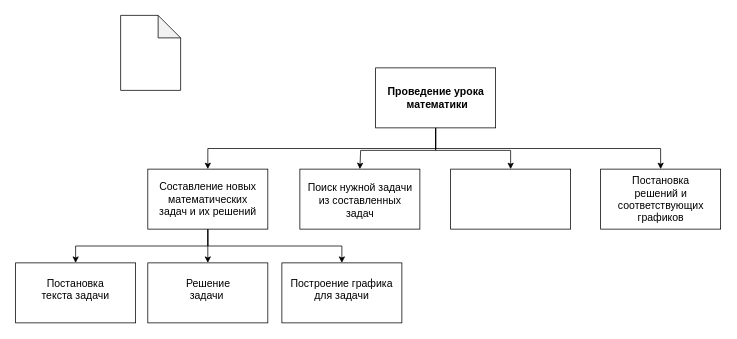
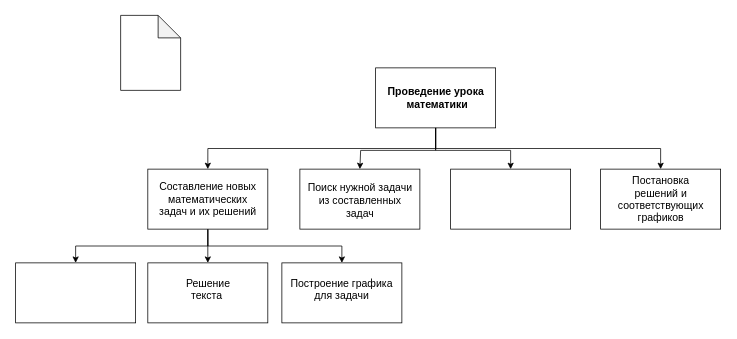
  <mxCell id="0" />
  <mxCell id="1" parent="0" />
  <mxCell id="2" value="" style="rounded=0;whiteSpace=wrap;html=1;shadow=0;" vertex="1" parent="1"><mxGeometry x="800" y="225" width="160" height="80" as="geometry" /></mxCell>
  <mxCell id="3" style="edgeStyle=orthogonalEdgeStyle;rounded=0;orthogonalLoop=1;jettySize=auto;html=1;exitX=0.5;exitY=1;exitDx=0;exitDy=0;entryX=0.5;entryY=0;entryDx=0;entryDy=0;" edge="1" parent="1" source="5" target="11"><mxGeometry relative="1" as="geometry" /></mxCell>
  <mxCell id="4" style="edgeStyle=orthogonalEdgeStyle;rounded=0;orthogonalLoop=1;jettySize=auto;html=1;exitX=0.5;exitY=1;exitDx=0;exitDy=0;entryX=0.5;entryY=0;entryDx=0;entryDy=0;" edge="1" parent="1" source="5" target="2"><mxGeometry relative="1" as="geometry" /></mxCell>
  <mxCell id="5" value="" style="rounded=0;whiteSpace=wrap;html=1;" vertex="1" parent="1"><mxGeometry x="500" y="90" width="160" height="80" as="geometry" /></mxCell>
  <mxCell id="6" value="" style="rounded=0;whiteSpace=wrap;html=1;" vertex="1" parent="1"><mxGeometry x="600" y="225" width="160" height="80" as="geometry" /></mxCell>
  <mxCell id="7" value="" style="rounded=0;whiteSpace=wrap;html=1;" vertex="1" parent="1"><mxGeometry x="399" y="225" width="160" height="80" as="geometry" /></mxCell>
  <mxCell id="8" style="edgeStyle=orthogonalEdgeStyle;rounded=0;orthogonalLoop=1;jettySize=auto;html=1;exitX=0.5;exitY=1;exitDx=0;exitDy=0;" edge="1" parent="1" source="11" target="14"><mxGeometry relative="1" as="geometry" /></mxCell>
  <mxCell id="9" style="edgeStyle=orthogonalEdgeStyle;rounded=0;orthogonalLoop=1;jettySize=auto;html=1;exitX=0.5;exitY=1;exitDx=0;exitDy=0;entryX=0.5;entryY=0;entryDx=0;entryDy=0;" edge="1" parent="1" source="11" target="12"><mxGeometry relative="1" as="geometry" /></mxCell>
  <mxCell id="10" style="edgeStyle=orthogonalEdgeStyle;rounded=0;orthogonalLoop=1;jettySize=auto;html=1;exitX=0.5;exitY=1;exitDx=0;exitDy=0;entryX=0.5;entryY=0;entryDx=0;entryDy=0;" edge="1" parent="1" source="11" target="13"><mxGeometry relative="1" as="geometry" /></mxCell>
  <mxCell id="11" value="" style="rounded=0;whiteSpace=wrap;html=1;" vertex="1" parent="1"><mxGeometry x="196.25" y="225" width="160" height="80" as="geometry" /></mxCell>
  <mxCell id="12" value="" style="rounded=0;whiteSpace=wrap;html=1;" vertex="1" parent="1"><mxGeometry x="375" y="350" width="160" height="80" as="geometry" /></mxCell>
  <mxCell id="13" value="" style="rounded=0;whiteSpace=wrap;html=1;" vertex="1" parent="1"><mxGeometry x="196.25" y="350" width="160" height="80" as="geometry" /></mxCell>
  <mxCell id="14" value="" style="rounded=0;whiteSpace=wrap;html=1;" vertex="1" parent="1"><mxGeometry x="20" y="350" width="160" height="80" as="geometry" /></mxCell>
  <mxCell id="15" value="&lt;font style=&quot;font-size: 14px;&quot;&gt;Проведение урока&lt;br&gt;&amp;nbsp;математики&lt;/font&gt;" style="text;html=1;align=center;verticalAlign=middle;resizable=0;points=[];autosize=1;strokeColor=none;fillColor=none;fontStyle=1" vertex="1" parent="1"><mxGeometry x="505" y="105" width="150" height="50" as="geometry" /></mxCell>
  <mxCell id="16" value="&lt;font style=&quot;font-size: 14px;&quot;&gt;Составление новых математических задач и их решений&lt;/font&gt;" style="text;html=1;align=center;verticalAlign=middle;whiteSpace=wrap;rounded=0;" vertex="1" parent="1"><mxGeometry x="208.75" y="250" width="135" height="30" as="geometry" /></mxCell>
- <mxCell id="17" value="&lt;font style=&quot;font-size: 14px;&quot;&gt;Постановка текста задачи&lt;/font&gt;" style="text;html=1;align=center;verticalAlign=middle;whiteSpace=wrap;rounded=0;" vertex="1" parent="1"><mxGeometry x="50" y="370" width="100" height="30" as="geometry" /></mxCell>
- <mxCell id="18" value="&lt;font style=&quot;font-size: 14px;&quot;&gt;Решение задачи&amp;nbsp;&lt;/font&gt;" style="text;html=1;align=center;verticalAlign=middle;whiteSpace=wrap;rounded=0;" vertex="1" parent="1"><mxGeometry x="232.5" y="370" width="87.5" height="30" as="geometry" /></mxCell>
+ <mxCell id="18" value="&lt;font style=&quot;font-size: 14px;&quot;&gt;Решение текста&amp;nbsp;&lt;/font&gt;" style="text;html=1;align=center;verticalAlign=middle;whiteSpace=wrap;rounded=0;" vertex="1" parent="1"><mxGeometry x="232.5" y="370" width="87.5" height="30" as="geometry" /></mxCell>
  <mxCell id="19" value="&lt;font style=&quot;font-size: 14px;&quot;&gt;Построение графика для задачи&lt;/font&gt;" style="text;html=1;align=center;verticalAlign=middle;whiteSpace=wrap;rounded=0;" vertex="1" parent="1"><mxGeometry x="385" y="370" width="140" height="30" as="geometry" /></mxCell>
  <mxCell id="20" value="&lt;font style=&quot;font-size: 14px;&quot;&gt;Поиск нужной задачи из составленных задач&lt;/font&gt;&lt;div style=&quot;font-size: 14px;&quot;&gt;&lt;br&gt;&lt;/div&gt;" style="text;html=1;align=center;verticalAlign=middle;whiteSpace=wrap;rounded=0;" vertex="1" parent="1"><mxGeometry x="403.5" y="270" width="151" height="10" as="geometry" /></mxCell>
  <mxCell id="21" value="&lt;font style=&quot;font-size: 14px;&quot;&gt;Постановка решений и соответствующих графиков&lt;/font&gt;" style="text;html=1;align=center;verticalAlign=middle;whiteSpace=wrap;rounded=0;" vertex="1" parent="1"><mxGeometry x="837.5" y="250" width="85" height="30" as="geometry" /></mxCell>
  <mxCell id="22" value="" style="endArrow=classic;html=1;rounded=0;exitX=0.5;exitY=1;exitDx=0;exitDy=0;entryX=0.5;entryY=0;entryDx=0;entryDy=0;" edge="1" parent="1" source="5" target="7"><mxGeometry width="50" height="50" relative="1" as="geometry"><mxPoint x="460" y="370" as="sourcePoint" /><mxPoint x="510" y="320" as="targetPoint" /><Array as="points"><mxPoint x="580" y="200" /><mxPoint x="480" y="200" /></Array></mxGeometry></mxCell>
  <mxCell id="23" value="" style="endArrow=classic;html=1;rounded=0;exitX=0.5;exitY=1;exitDx=0;exitDy=0;entryX=0.5;entryY=0;entryDx=0;entryDy=0;" edge="1" parent="1" source="5" target="6"><mxGeometry width="50" height="50" relative="1" as="geometry"><mxPoint x="460" y="370" as="sourcePoint" /><mxPoint x="510" y="320" as="targetPoint" /><Array as="points"><mxPoint x="580" y="200" /><mxPoint x="680" y="200" /></Array></mxGeometry></mxCell>
  <mxCell id="24" value="" style="shape=note;whiteSpace=wrap;html=1;backgroundOutline=1;darkOpacity=0.05;" vertex="1" parent="1"><mxGeometry x="160" y="20" width="80" height="100" as="geometry" /></mxCell>
